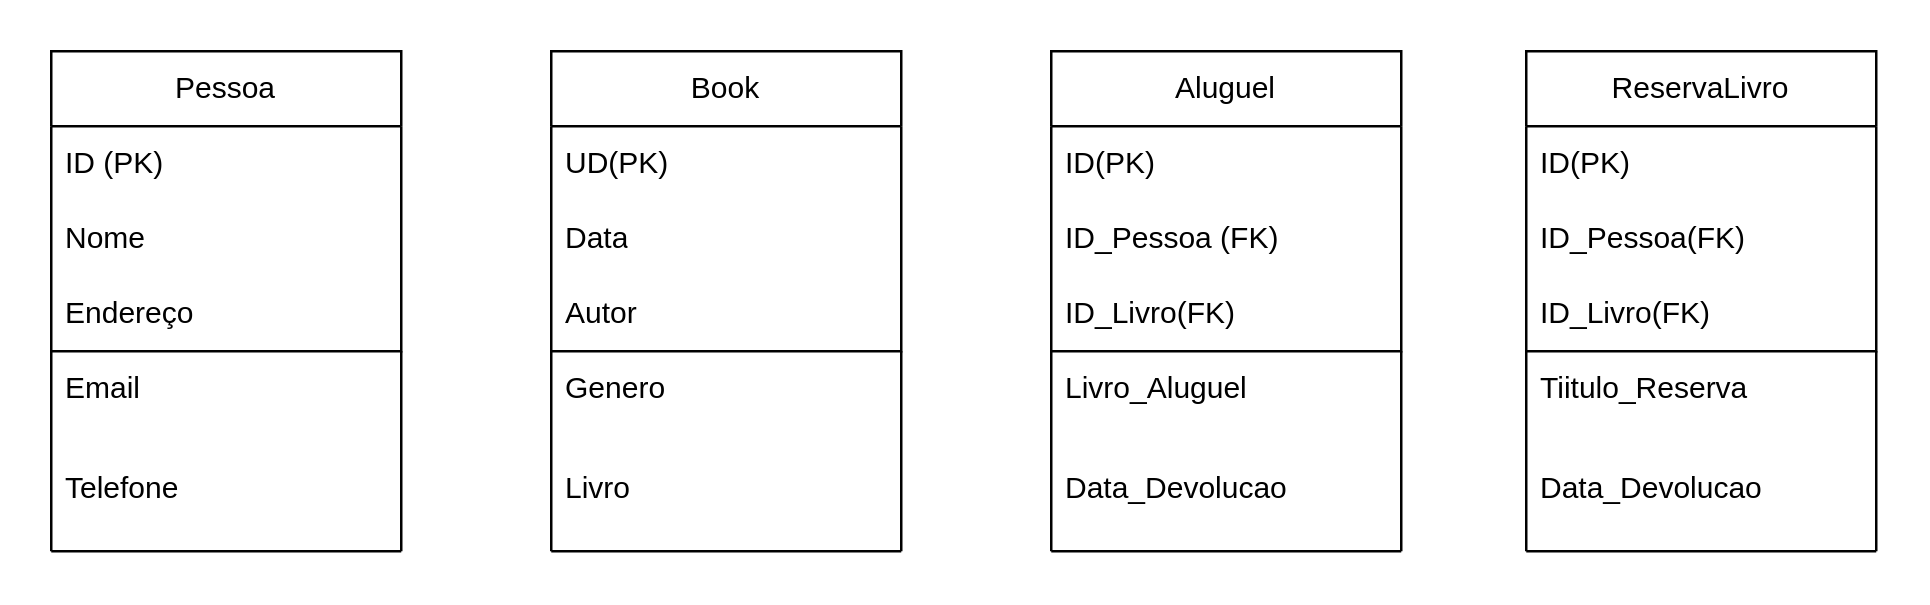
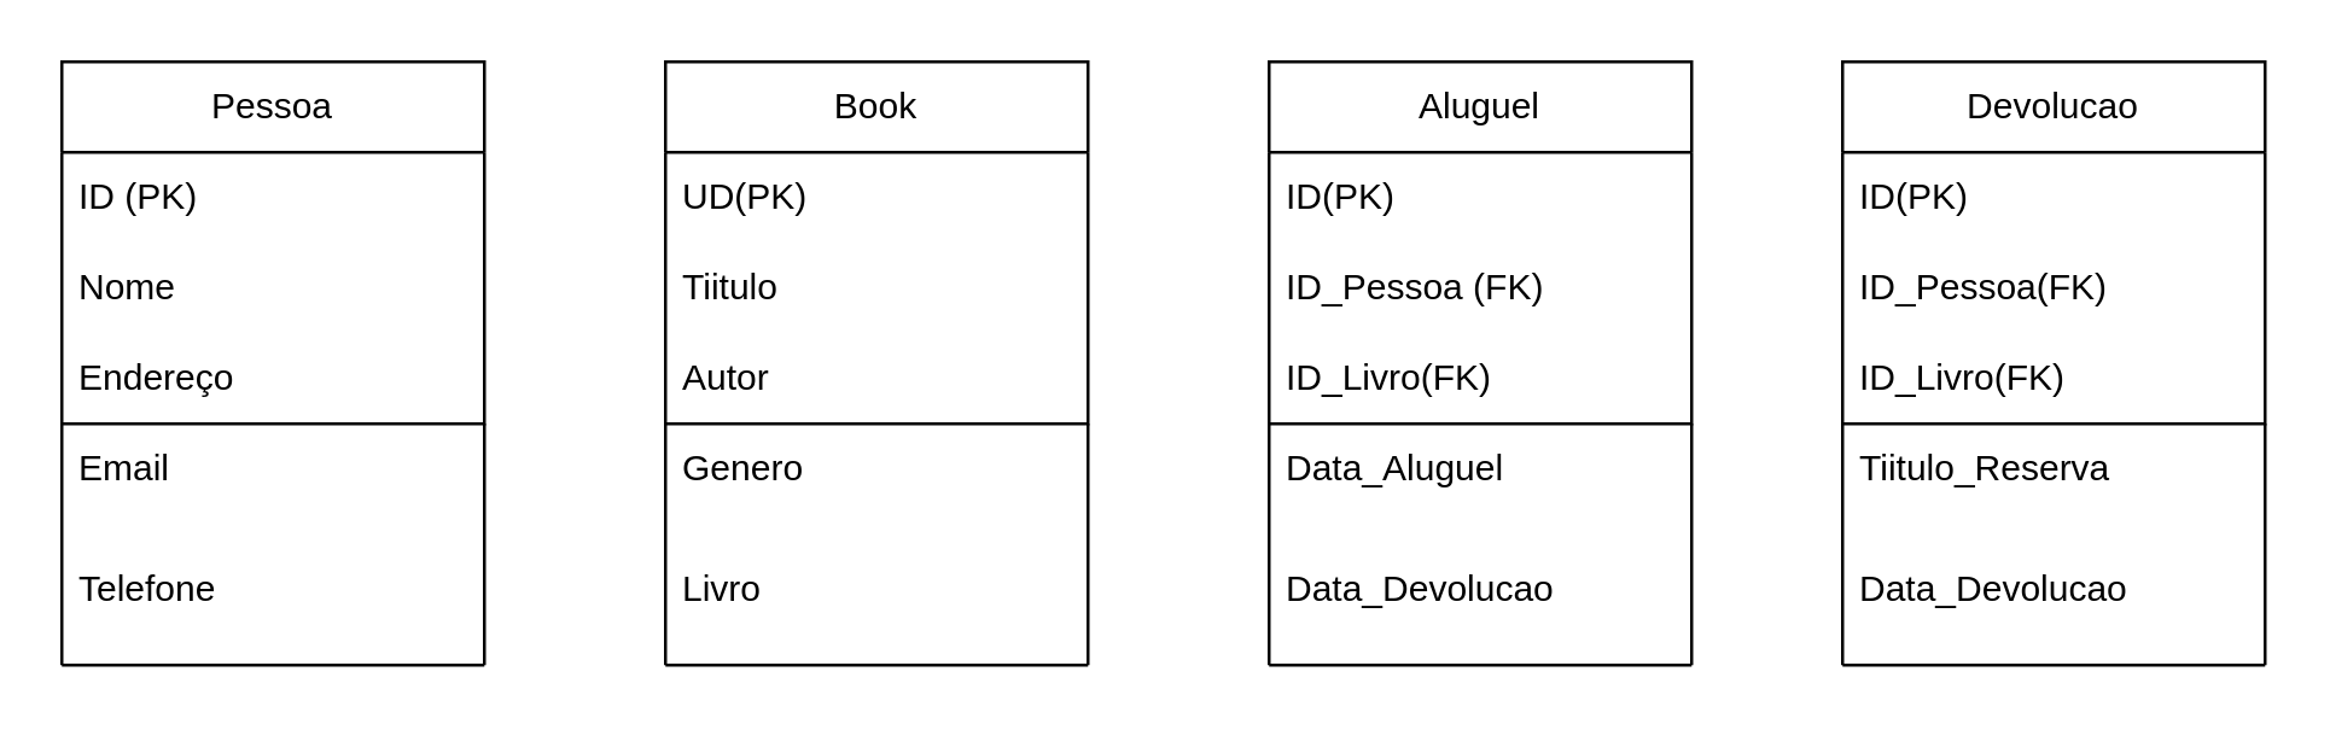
  <mxCell id="0" />
  <mxCell id="1" parent="0" />
  <mxCell id="2" value="Pessoa" style="swimlane;fontStyle=0;childLayout=stackLayout;horizontal=1;startSize=30;horizontalStack=0;resizeParent=1;resizeParentMax=0;resizeLast=0;collapsible=1;marginBottom=0;whiteSpace=wrap;html=1;" vertex="1" parent="1"><mxGeometry x="20" y="20" width="140" height="120" as="geometry"><mxRectangle x="40" y="40" width="80" height="30" as="alternateBounds" /></mxGeometry></mxCell>
  <mxCell id="3" value="ID (PK)" style="text;strokeColor=none;fillColor=none;align=left;verticalAlign=middle;spacingLeft=4;spacingRight=4;overflow=hidden;points=[[0,0.5],[1,0.5]];portConstraint=eastwest;rotatable=0;whiteSpace=wrap;html=1;" vertex="1" parent="2"><mxGeometry y="30" width="140" height="30" as="geometry" /></mxCell>
  <mxCell id="4" value="Nome" style="text;strokeColor=none;fillColor=none;align=left;verticalAlign=middle;spacingLeft=4;spacingRight=4;overflow=hidden;points=[[0,0.5],[1,0.5]];portConstraint=eastwest;rotatable=0;whiteSpace=wrap;html=1;" vertex="1" parent="2"><mxGeometry y="60" width="140" height="30" as="geometry" /></mxCell>
  <mxCell id="5" value="Endereço&amp;nbsp;" style="text;strokeColor=none;fillColor=none;align=left;verticalAlign=middle;spacingLeft=4;spacingRight=4;overflow=hidden;points=[[0,0.5],[1,0.5]];portConstraint=eastwest;rotatable=0;whiteSpace=wrap;html=1;" vertex="1" parent="2"><mxGeometry y="90" width="140" height="30" as="geometry" /></mxCell>
  <mxCell id="6" value="Book" style="swimlane;fontStyle=0;childLayout=stackLayout;horizontal=1;startSize=30;horizontalStack=0;resizeParent=1;resizeParentMax=0;resizeLast=0;collapsible=1;marginBottom=0;whiteSpace=wrap;html=1;" vertex="1" parent="1"><mxGeometry x="220" y="20" width="140" height="120" as="geometry" /></mxCell>
  <mxCell id="7" value="UD(PK)" style="text;strokeColor=none;fillColor=none;align=left;verticalAlign=middle;spacingLeft=4;spacingRight=4;overflow=hidden;points=[[0,0.5],[1,0.5]];portConstraint=eastwest;rotatable=0;whiteSpace=wrap;html=1;" vertex="1" parent="6"><mxGeometry y="30" width="140" height="30" as="geometry" /></mxCell>
- <mxCell id="8" value="Data" style="text;strokeColor=none;fillColor=none;align=left;verticalAlign=middle;spacingLeft=4;spacingRight=4;overflow=hidden;points=[[0,0.5],[1,0.5]];portConstraint=eastwest;rotatable=0;whiteSpace=wrap;html=1;" vertex="1" parent="6"><mxGeometry y="60" width="140" height="30" as="geometry" /></mxCell>
+ <mxCell id="8" value="Tiitulo" style="text;strokeColor=none;fillColor=none;align=left;verticalAlign=middle;spacingLeft=4;spacingRight=4;overflow=hidden;points=[[0,0.5],[1,0.5]];portConstraint=eastwest;rotatable=0;whiteSpace=wrap;html=1;" vertex="1" parent="6"><mxGeometry y="60" width="140" height="30" as="geometry" /></mxCell>
  <mxCell id="9" value="Autor" style="text;strokeColor=none;fillColor=none;align=left;verticalAlign=middle;spacingLeft=4;spacingRight=4;overflow=hidden;points=[[0,0.5],[1,0.5]];portConstraint=eastwest;rotatable=0;whiteSpace=wrap;html=1;" vertex="1" parent="6"><mxGeometry y="90" width="140" height="30" as="geometry" /></mxCell>
  <mxCell id="10" value="Aluguel" style="swimlane;fontStyle=0;childLayout=stackLayout;horizontal=1;startSize=30;horizontalStack=0;resizeParent=1;resizeParentMax=0;resizeLast=0;collapsible=1;marginBottom=0;whiteSpace=wrap;html=1;" vertex="1" parent="1"><mxGeometry x="420" y="20" width="140" height="120" as="geometry" /></mxCell>
  <mxCell id="11" value="ID(PK)" style="text;strokeColor=none;fillColor=none;align=left;verticalAlign=middle;spacingLeft=4;spacingRight=4;overflow=hidden;points=[[0,0.5],[1,0.5]];portConstraint=eastwest;rotatable=0;whiteSpace=wrap;html=1;" vertex="1" parent="10"><mxGeometry y="30" width="140" height="30" as="geometry" /></mxCell>
  <mxCell id="12" value="ID_Pessoa (FK)" style="text;strokeColor=none;fillColor=none;align=left;verticalAlign=middle;spacingLeft=4;spacingRight=4;overflow=hidden;points=[[0,0.5],[1,0.5]];portConstraint=eastwest;rotatable=0;whiteSpace=wrap;html=1;" vertex="1" parent="10"><mxGeometry y="60" width="140" height="30" as="geometry" /></mxCell>
  <mxCell id="13" value="ID_Livro(FK)" style="text;strokeColor=none;fillColor=none;align=left;verticalAlign=middle;spacingLeft=4;spacingRight=4;overflow=hidden;points=[[0,0.5],[1,0.5]];portConstraint=eastwest;rotatable=0;whiteSpace=wrap;html=1;" vertex="1" parent="10"><mxGeometry y="90" width="140" height="30" as="geometry" /></mxCell>
  <mxCell id="14" value="Email" style="text;strokeColor=none;fillColor=none;align=left;verticalAlign=middle;spacingLeft=4;spacingRight=4;overflow=hidden;points=[[0,0.5],[1,0.5]];portConstraint=eastwest;rotatable=0;whiteSpace=wrap;html=1;" vertex="1" parent="1"><mxGeometry x="20" y="140" width="140" height="30" as="geometry" /></mxCell>
  <mxCell id="15" value="Telefone" style="text;strokeColor=none;fillColor=none;align=left;verticalAlign=middle;spacingLeft=4;spacingRight=4;overflow=hidden;points=[[0,0.5],[1,0.5]];portConstraint=eastwest;rotatable=0;whiteSpace=wrap;html=1;" vertex="1" parent="1"><mxGeometry x="20" y="180" width="140" height="30" as="geometry" /></mxCell>
  <mxCell id="16" value="" style="endArrow=none;html=1;rounded=0;exitX=-0.007;exitY=-0.067;exitDx=0;exitDy=0;exitPerimeter=0;" edge="1" parent="1"><mxGeometry width="50" height="50" relative="1" as="geometry"><mxPoint x="20" y="140" as="sourcePoint" /><mxPoint x="20" y="220" as="targetPoint" /></mxGeometry></mxCell>
  <mxCell id="17" value="" style="endArrow=none;html=1;rounded=0;" edge="1" parent="1"><mxGeometry width="50" height="50" relative="1" as="geometry"><mxPoint x="20" y="220" as="sourcePoint" /><mxPoint x="160" y="220" as="targetPoint" /></mxGeometry></mxCell>
  <mxCell id="18" value="" style="endArrow=none;html=1;rounded=0;" edge="1" parent="1"><mxGeometry width="50" height="50" relative="1" as="geometry"><mxPoint x="160" y="220" as="sourcePoint" /><mxPoint x="160" y="140" as="targetPoint" /></mxGeometry></mxCell>
  <mxCell id="19" value="Genero" style="text;strokeColor=none;fillColor=none;align=left;verticalAlign=middle;spacingLeft=4;spacingRight=4;overflow=hidden;points=[[0,0.5],[1,0.5]];portConstraint=eastwest;rotatable=0;whiteSpace=wrap;html=1;" vertex="1" parent="1"><mxGeometry x="220" y="140" width="140" height="30" as="geometry" /></mxCell>
  <mxCell id="20" value="Livro" style="text;strokeColor=none;fillColor=none;align=left;verticalAlign=middle;spacingLeft=4;spacingRight=4;overflow=hidden;points=[[0,0.5],[1,0.5]];portConstraint=eastwest;rotatable=0;whiteSpace=wrap;html=1;" vertex="1" parent="1"><mxGeometry x="220" y="180" width="140" height="30" as="geometry" /></mxCell>
- <mxCell id="21" value="Livro_Aluguel" style="text;strokeColor=none;fillColor=none;align=left;verticalAlign=middle;spacingLeft=4;spacingRight=4;overflow=hidden;points=[[0,0.5],[1,0.5]];portConstraint=eastwest;rotatable=0;whiteSpace=wrap;html=1;" vertex="1" parent="1"><mxGeometry x="420" y="140" width="140" height="30" as="geometry" /></mxCell>
+ <mxCell id="21" value="Data_Aluguel" style="text;strokeColor=none;fillColor=none;align=left;verticalAlign=middle;spacingLeft=4;spacingRight=4;overflow=hidden;points=[[0,0.5],[1,0.5]];portConstraint=eastwest;rotatable=0;whiteSpace=wrap;html=1;" vertex="1" parent="1"><mxGeometry x="420" y="140" width="140" height="30" as="geometry" /></mxCell>
  <mxCell id="22" value="Data_Devolucao" style="text;strokeColor=none;fillColor=none;align=left;verticalAlign=middle;spacingLeft=4;spacingRight=4;overflow=hidden;points=[[0,0.5],[1,0.5]];portConstraint=eastwest;rotatable=0;whiteSpace=wrap;html=1;" vertex="1" parent="1"><mxGeometry x="420" y="180" width="140" height="30" as="geometry" /></mxCell>
  <mxCell id="23" value="" style="endArrow=none;html=1;rounded=0;" edge="1" parent="1"><mxGeometry width="50" height="50" relative="1" as="geometry"><mxPoint x="220" y="220" as="sourcePoint" /><mxPoint x="220" y="140" as="targetPoint" /></mxGeometry></mxCell>
  <mxCell id="24" value="" style="endArrow=none;html=1;rounded=0;" edge="1" parent="1"><mxGeometry width="50" height="50" relative="1" as="geometry"><mxPoint x="220" y="220" as="sourcePoint" /><mxPoint x="360" y="220" as="targetPoint" /></mxGeometry></mxCell>
  <mxCell id="25" value="" style="endArrow=none;html=1;rounded=0;" edge="1" parent="1"><mxGeometry width="50" height="50" relative="1" as="geometry"><mxPoint x="360" y="220" as="sourcePoint" /><mxPoint x="360" y="140" as="targetPoint" /></mxGeometry></mxCell>
  <mxCell id="26" value="" style="endArrow=none;html=1;rounded=0;" edge="1" parent="1"><mxGeometry width="50" height="50" relative="1" as="geometry"><mxPoint x="420" y="220" as="sourcePoint" /><mxPoint x="420" y="140" as="targetPoint" /></mxGeometry></mxCell>
  <mxCell id="27" value="" style="endArrow=none;html=1;rounded=0;" edge="1" parent="1"><mxGeometry width="50" height="50" relative="1" as="geometry"><mxPoint x="560" y="220" as="sourcePoint" /><mxPoint x="560" y="140" as="targetPoint" /></mxGeometry></mxCell>
  <mxCell id="28" value="" style="endArrow=none;html=1;rounded=0;" edge="1" parent="1"><mxGeometry width="50" height="50" relative="1" as="geometry"><mxPoint x="420" y="220" as="sourcePoint" /><mxPoint x="560" y="220" as="targetPoint" /></mxGeometry></mxCell>
- <mxCell id="29" value="ReservaLivro" style="swimlane;fontStyle=0;childLayout=stackLayout;horizontal=1;startSize=30;horizontalStack=0;resizeParent=1;resizeParentMax=0;resizeLast=0;collapsible=1;marginBottom=0;whiteSpace=wrap;html=1;" vertex="1" parent="1"><mxGeometry x="610" y="20" width="140" height="120" as="geometry" /></mxCell>
+ <mxCell id="29" value="Devolucao" style="swimlane;fontStyle=0;childLayout=stackLayout;horizontal=1;startSize=30;horizontalStack=0;resizeParent=1;resizeParentMax=0;resizeLast=0;collapsible=1;marginBottom=0;whiteSpace=wrap;html=1;" vertex="1" parent="1"><mxGeometry x="610" y="20" width="140" height="120" as="geometry" /></mxCell>
  <mxCell id="30" value="ID(PK)" style="text;strokeColor=none;fillColor=none;align=left;verticalAlign=middle;spacingLeft=4;spacingRight=4;overflow=hidden;points=[[0,0.5],[1,0.5]];portConstraint=eastwest;rotatable=0;whiteSpace=wrap;html=1;" vertex="1" parent="29"><mxGeometry y="30" width="140" height="30" as="geometry" /></mxCell>
  <mxCell id="31" value="ID_Pessoa(FK)" style="text;strokeColor=none;fillColor=none;align=left;verticalAlign=middle;spacingLeft=4;spacingRight=4;overflow=hidden;points=[[0,0.5],[1,0.5]];portConstraint=eastwest;rotatable=0;whiteSpace=wrap;html=1;" vertex="1" parent="29"><mxGeometry y="60" width="140" height="30" as="geometry" /></mxCell>
  <mxCell id="32" value="ID_Livro(FK)" style="text;strokeColor=none;fillColor=none;align=left;verticalAlign=middle;spacingLeft=4;spacingRight=4;overflow=hidden;points=[[0,0.5],[1,0.5]];portConstraint=eastwest;rotatable=0;whiteSpace=wrap;html=1;" vertex="1" parent="29"><mxGeometry y="90" width="140" height="30" as="geometry" /></mxCell>
  <mxCell id="33" value="" style="endArrow=none;html=1;rounded=0;" edge="1" parent="1"><mxGeometry width="50" height="50" relative="1" as="geometry"><mxPoint x="610" y="220" as="sourcePoint" /><mxPoint x="610" y="140" as="targetPoint" /></mxGeometry></mxCell>
  <mxCell id="34" value="" style="endArrow=none;html=1;rounded=0;" edge="1" parent="1"><mxGeometry width="50" height="50" relative="1" as="geometry"><mxPoint x="750" y="220" as="sourcePoint" /><mxPoint x="750" y="140" as="targetPoint" /></mxGeometry></mxCell>
  <mxCell id="35" value="" style="endArrow=none;html=1;rounded=0;" edge="1" parent="1"><mxGeometry width="50" height="50" relative="1" as="geometry"><mxPoint x="610" y="220" as="sourcePoint" /><mxPoint x="750" y="220" as="targetPoint" /></mxGeometry></mxCell>
  <mxCell id="36" value="Tiitulo_Reserva" style="text;strokeColor=none;fillColor=none;align=left;verticalAlign=middle;spacingLeft=4;spacingRight=4;overflow=hidden;points=[[0,0.5],[1,0.5]];portConstraint=eastwest;rotatable=0;whiteSpace=wrap;html=1;" vertex="1" parent="1"><mxGeometry x="610" y="140" width="140" height="30" as="geometry" /></mxCell>
  <mxCell id="37" value="Data_Devolucao" style="text;strokeColor=none;fillColor=none;align=left;verticalAlign=middle;spacingLeft=4;spacingRight=4;overflow=hidden;points=[[0,0.5],[1,0.5]];portConstraint=eastwest;rotatable=0;whiteSpace=wrap;html=1;" vertex="1" parent="1"><mxGeometry x="610" y="180" width="140" height="30" as="geometry" /></mxCell>
